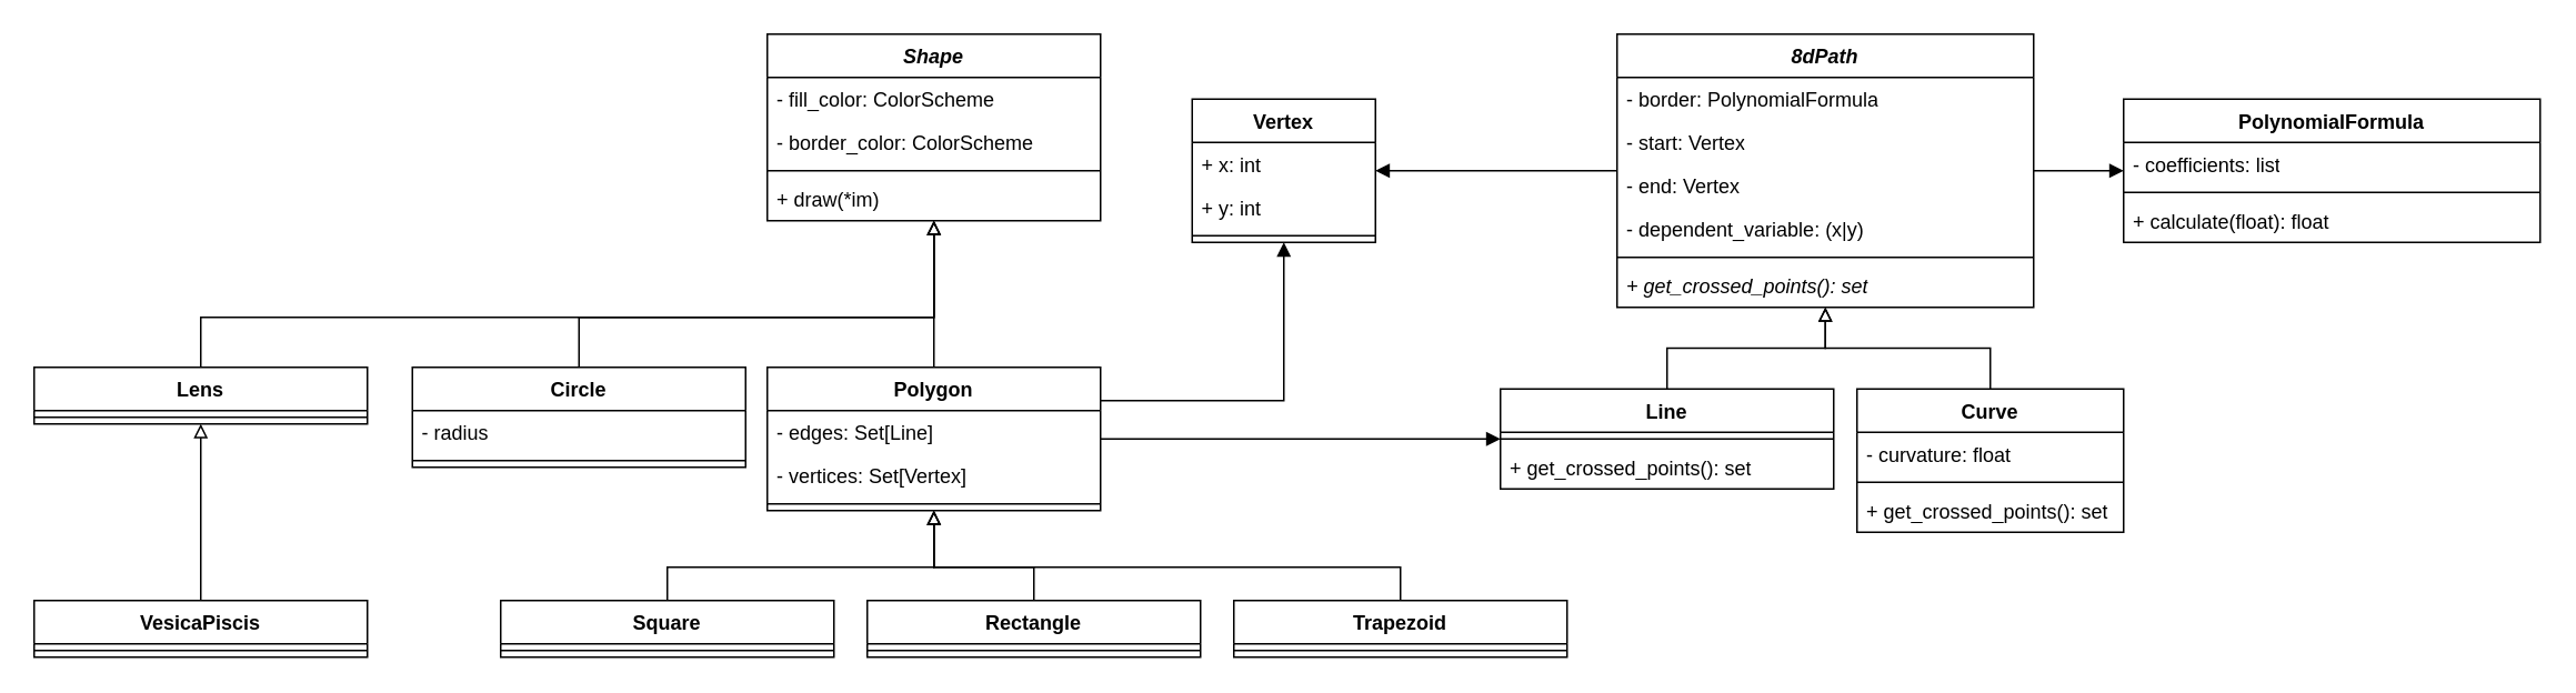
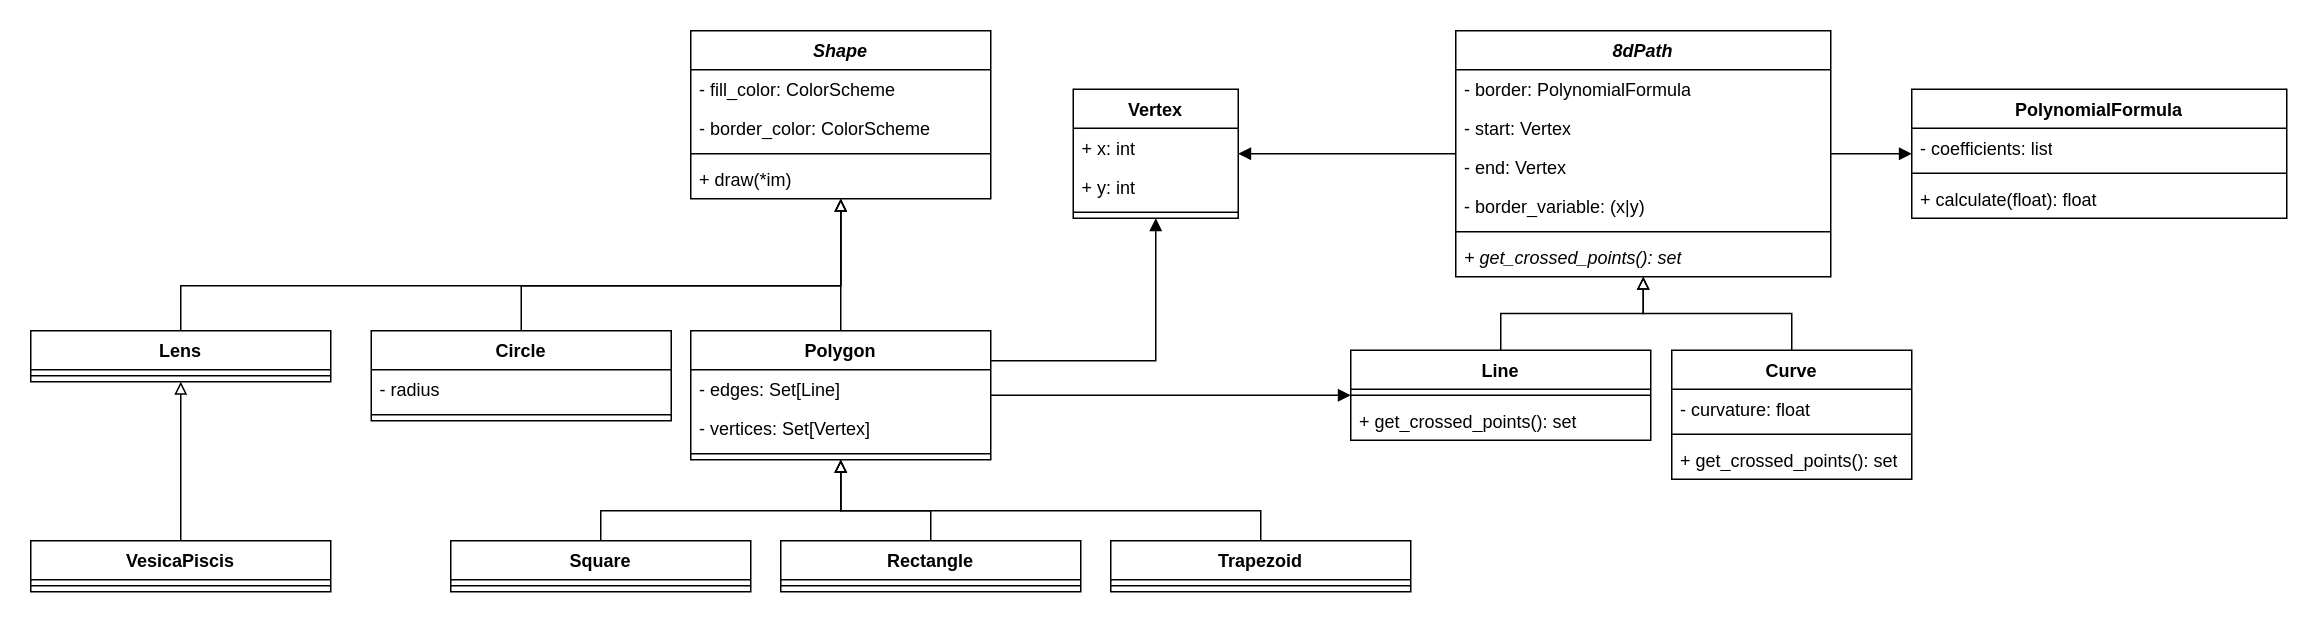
  <mxCell id="0" />
  <mxCell id="1" parent="0" />
  <mxCell id="2" style="edgeStyle=orthogonalEdgeStyle;rounded=0;orthogonalLoop=1;jettySize=auto;html=1;fontFamily=Helvetica;fontSize=12;fontColor=default;endArrow=block;endFill=1;" edge="1" parent="1" source="4" target="11"><mxGeometry relative="1" as="geometry" /></mxCell>
  <mxCell id="3" style="edgeStyle=orthogonalEdgeStyle;rounded=0;orthogonalLoop=1;jettySize=auto;html=1;fontFamily=Helvetica;fontSize=12;fontColor=default;endArrow=block;endFill=1;" edge="1" parent="1" source="4" target="31"><mxGeometry relative="1" as="geometry" /></mxCell>
  <mxCell id="4" value="&lt;i&gt;8dPath&lt;/i&gt;" style="swimlane;fontStyle=1;align=center;verticalAlign=top;childLayout=stackLayout;horizontal=1;startSize=26;horizontalStack=0;resizeParent=1;resizeParentMax=0;resizeLast=0;collapsible=1;marginBottom=0;whiteSpace=wrap;html=1;" vertex="1" parent="1"><mxGeometry x="970" y="20" width="250" height="164" as="geometry" /></mxCell>
  <mxCell id="5" value="- border: PolynomialFormula" style="text;strokeColor=none;fillColor=none;align=left;verticalAlign=top;spacingLeft=4;spacingRight=4;overflow=hidden;rotatable=0;points=[[0,0.5],[1,0.5]];portConstraint=eastwest;whiteSpace=wrap;html=1;" vertex="1" parent="4"><mxGeometry y="26" width="250" height="26" as="geometry" /></mxCell>
  <mxCell id="6" value="- start: Vertex" style="text;strokeColor=none;fillColor=none;align=left;verticalAlign=top;spacingLeft=4;spacingRight=4;overflow=hidden;rotatable=0;points=[[0,0.5],[1,0.5]];portConstraint=eastwest;whiteSpace=wrap;html=1;" vertex="1" parent="4"><mxGeometry y="52" width="250" height="26" as="geometry" /></mxCell>
  <mxCell id="7" value="- end: Vertex" style="text;strokeColor=none;fillColor=none;align=left;verticalAlign=top;spacingLeft=4;spacingRight=4;overflow=hidden;rotatable=0;points=[[0,0.5],[1,0.5]];portConstraint=eastwest;whiteSpace=wrap;html=1;" vertex="1" parent="4"><mxGeometry y="78" width="250" height="26" as="geometry" /></mxCell>
- <mxCell id="8" value="- dependent_variable: (x|y)" style="text;strokeColor=none;fillColor=none;align=left;verticalAlign=top;spacingLeft=4;spacingRight=4;overflow=hidden;rotatable=0;points=[[0,0.5],[1,0.5]];portConstraint=eastwest;whiteSpace=wrap;html=1;" vertex="1" parent="4"><mxGeometry y="104" width="250" height="26" as="geometry" /></mxCell>
+ <mxCell id="8" value="- border_variable: (x|y)" style="text;strokeColor=none;fillColor=none;align=left;verticalAlign=top;spacingLeft=4;spacingRight=4;overflow=hidden;rotatable=0;points=[[0,0.5],[1,0.5]];portConstraint=eastwest;whiteSpace=wrap;html=1;" vertex="1" parent="4"><mxGeometry y="104" width="250" height="26" as="geometry" /></mxCell>
  <mxCell id="9" value="" style="line;strokeWidth=1;fillColor=none;align=left;verticalAlign=middle;spacingTop=-1;spacingLeft=3;spacingRight=3;rotatable=0;labelPosition=right;points=[];portConstraint=eastwest;strokeColor=inherit;" vertex="1" parent="4"><mxGeometry y="130" width="250" height="8" as="geometry" /></mxCell>
  <mxCell id="10" value="&lt;i&gt;+ get_crossed_points(): set&lt;/i&gt;" style="text;strokeColor=none;fillColor=none;align=left;verticalAlign=top;spacingLeft=4;spacingRight=4;overflow=hidden;rotatable=0;points=[[0,0.5],[1,0.5]];portConstraint=eastwest;whiteSpace=wrap;html=1;" vertex="1" parent="4"><mxGeometry y="138" width="250" height="26" as="geometry" /></mxCell>
  <mxCell id="11" value="PolynomialFormula" style="swimlane;fontStyle=1;align=center;verticalAlign=top;childLayout=stackLayout;horizontal=1;startSize=26;horizontalStack=0;resizeParent=1;resizeParentMax=0;resizeLast=0;collapsible=1;marginBottom=0;whiteSpace=wrap;html=1;" vertex="1" parent="1"><mxGeometry x="1274" y="59" width="250" height="86" as="geometry" /></mxCell>
  <mxCell id="12" value="- coefficients: list" style="text;strokeColor=none;fillColor=none;align=left;verticalAlign=top;spacingLeft=4;spacingRight=4;overflow=hidden;rotatable=0;points=[[0,0.5],[1,0.5]];portConstraint=eastwest;whiteSpace=wrap;html=1;" vertex="1" parent="11"><mxGeometry y="26" width="250" height="26" as="geometry" /></mxCell>
  <mxCell id="13" value="" style="line;strokeWidth=1;fillColor=none;align=left;verticalAlign=middle;spacingTop=-1;spacingLeft=3;spacingRight=3;rotatable=0;labelPosition=right;points=[];portConstraint=eastwest;strokeColor=inherit;" vertex="1" parent="11"><mxGeometry y="52" width="250" height="8" as="geometry" /></mxCell>
  <mxCell id="14" value="+ calculate(float): float" style="text;strokeColor=none;fillColor=none;align=left;verticalAlign=top;spacingLeft=4;spacingRight=4;overflow=hidden;rotatable=0;points=[[0,0.5],[1,0.5]];portConstraint=eastwest;whiteSpace=wrap;html=1;" vertex="1" parent="11"><mxGeometry y="60" width="250" height="26" as="geometry" /></mxCell>
  <mxCell id="15" style="edgeStyle=orthogonalEdgeStyle;rounded=0;orthogonalLoop=1;jettySize=auto;html=1;fontFamily=Helvetica;fontSize=12;fontColor=default;endArrow=block;endFill=0;" edge="1" parent="1" source="16" target="4"><mxGeometry relative="1" as="geometry" /></mxCell>
  <mxCell id="16" value="Line" style="swimlane;fontStyle=1;align=center;verticalAlign=top;childLayout=stackLayout;horizontal=1;startSize=26;horizontalStack=0;resizeParent=1;resizeParentMax=0;resizeLast=0;collapsible=1;marginBottom=0;whiteSpace=wrap;html=1;" vertex="1" parent="1"><mxGeometry x="900" y="233" width="200" height="60" as="geometry" /></mxCell>
  <mxCell id="17" value="" style="line;strokeWidth=1;fillColor=none;align=left;verticalAlign=middle;spacingTop=-1;spacingLeft=3;spacingRight=3;rotatable=0;labelPosition=right;points=[];portConstraint=eastwest;strokeColor=inherit;" vertex="1" parent="16"><mxGeometry y="26" width="200" height="8" as="geometry" /></mxCell>
  <mxCell id="18" value="+ get_crossed_points(): set" style="text;strokeColor=none;fillColor=none;align=left;verticalAlign=top;spacingLeft=4;spacingRight=4;overflow=hidden;rotatable=0;points=[[0,0.5],[1,0.5]];portConstraint=eastwest;whiteSpace=wrap;html=1;" vertex="1" parent="16"><mxGeometry y="34" width="200" height="26" as="geometry" /></mxCell>
  <mxCell id="19" style="edgeStyle=orthogonalEdgeStyle;rounded=0;orthogonalLoop=1;jettySize=auto;html=1;fontFamily=Helvetica;fontSize=12;fontColor=default;endArrow=block;endFill=0;" edge="1" parent="1" source="20" target="4"><mxGeometry relative="1" as="geometry" /></mxCell>
  <mxCell id="20" value="Curve" style="swimlane;fontStyle=1;align=center;verticalAlign=top;childLayout=stackLayout;horizontal=1;startSize=26;horizontalStack=0;resizeParent=1;resizeParentMax=0;resizeLast=0;collapsible=1;marginBottom=0;whiteSpace=wrap;html=1;" vertex="1" parent="1"><mxGeometry x="1114" y="233" width="160" height="86" as="geometry" /></mxCell>
  <mxCell id="21" value="- curvature: float" style="text;strokeColor=none;fillColor=none;align=left;verticalAlign=top;spacingLeft=4;spacingRight=4;overflow=hidden;rotatable=0;points=[[0,0.5],[1,0.5]];portConstraint=eastwest;whiteSpace=wrap;html=1;" vertex="1" parent="20"><mxGeometry y="26" width="160" height="26" as="geometry" /></mxCell>
  <mxCell id="22" value="" style="line;strokeWidth=1;fillColor=none;align=left;verticalAlign=middle;spacingTop=-1;spacingLeft=3;spacingRight=3;rotatable=0;labelPosition=right;points=[];portConstraint=eastwest;strokeColor=inherit;" vertex="1" parent="20"><mxGeometry y="52" width="160" height="8" as="geometry" /></mxCell>
  <mxCell id="23" value="+ get_crossed_points(): set" style="text;strokeColor=none;fillColor=none;align=left;verticalAlign=top;spacingLeft=4;spacingRight=4;overflow=hidden;rotatable=0;points=[[0,0.5],[1,0.5]];portConstraint=eastwest;whiteSpace=wrap;html=1;" vertex="1" parent="20"><mxGeometry y="60" width="160" height="26" as="geometry" /></mxCell>
  <mxCell id="24" style="edgeStyle=orthogonalEdgeStyle;rounded=0;orthogonalLoop=1;jettySize=auto;html=1;fontFamily=Helvetica;fontSize=12;fontColor=default;endArrow=block;endFill=1;" edge="1" parent="1" source="27" target="31"><mxGeometry relative="1" as="geometry"><Array as="points"><mxPoint x="770" y="240" /></Array></mxGeometry></mxCell>
  <mxCell id="25" style="edgeStyle=orthogonalEdgeStyle;rounded=0;orthogonalLoop=1;jettySize=auto;html=1;fontFamily=Helvetica;fontSize=12;fontColor=default;endArrow=block;endFill=1;" edge="1" parent="1" source="27" target="16"><mxGeometry relative="1" as="geometry" /></mxCell>
  <mxCell id="26" style="edgeStyle=orthogonalEdgeStyle;rounded=0;orthogonalLoop=1;jettySize=auto;html=1;fontFamily=Helvetica;fontSize=12;fontColor=default;endArrow=block;endFill=0;" edge="1" parent="1" source="27" target="35"><mxGeometry relative="1" as="geometry" /></mxCell>
  <mxCell id="27" value="Polygon" style="swimlane;fontStyle=1;align=center;verticalAlign=top;childLayout=stackLayout;horizontal=1;startSize=26;horizontalStack=0;resizeParent=1;resizeParentMax=0;resizeLast=0;collapsible=1;marginBottom=0;whiteSpace=wrap;html=1;fontFamily=Helvetica;fontSize=12;fontColor=default;fillColor=none;gradientColor=none;" vertex="1" parent="1"><mxGeometry x="460" y="220" width="200" height="86" as="geometry" /></mxCell>
  <mxCell id="28" value="- edges: Set[Line]" style="text;strokeColor=none;fillColor=none;align=left;verticalAlign=top;spacingLeft=4;spacingRight=4;overflow=hidden;rotatable=0;points=[[0,0.5],[1,0.5]];portConstraint=eastwest;whiteSpace=wrap;html=1;" vertex="1" parent="27"><mxGeometry y="26" width="200" height="26" as="geometry" /></mxCell>
  <mxCell id="29" value="- vertices: Set[Vertex]" style="text;strokeColor=none;fillColor=none;align=left;verticalAlign=top;spacingLeft=4;spacingRight=4;overflow=hidden;rotatable=0;points=[[0,0.5],[1,0.5]];portConstraint=eastwest;whiteSpace=wrap;html=1;" vertex="1" parent="27"><mxGeometry y="52" width="200" height="26" as="geometry" /></mxCell>
  <mxCell id="30" value="" style="line;strokeWidth=1;fillColor=none;align=left;verticalAlign=middle;spacingTop=-1;spacingLeft=3;spacingRight=3;rotatable=0;labelPosition=right;points=[];portConstraint=eastwest;strokeColor=inherit;fontFamily=Helvetica;fontSize=12;fontColor=default;html=1;" vertex="1" parent="27"><mxGeometry y="78" width="200" height="8" as="geometry" /></mxCell>
  <mxCell id="31" value="Vertex" style="swimlane;fontStyle=1;align=center;verticalAlign=top;childLayout=stackLayout;horizontal=1;startSize=26;horizontalStack=0;resizeParent=1;resizeParentMax=0;resizeLast=0;collapsible=1;marginBottom=0;whiteSpace=wrap;html=1;" vertex="1" parent="1"><mxGeometry x="715" y="59" width="110" height="86" as="geometry" /></mxCell>
  <mxCell id="32" value="+ x: int" style="text;strokeColor=none;fillColor=none;align=left;verticalAlign=top;spacingLeft=4;spacingRight=4;overflow=hidden;rotatable=0;points=[[0,0.5],[1,0.5]];portConstraint=eastwest;whiteSpace=wrap;html=1;" vertex="1" parent="31"><mxGeometry y="26" width="110" height="26" as="geometry" /></mxCell>
  <mxCell id="33" value="+ y: int" style="text;strokeColor=none;fillColor=none;align=left;verticalAlign=top;spacingLeft=4;spacingRight=4;overflow=hidden;rotatable=0;points=[[0,0.5],[1,0.5]];portConstraint=eastwest;whiteSpace=wrap;html=1;" vertex="1" parent="31"><mxGeometry y="52" width="110" height="26" as="geometry" /></mxCell>
  <mxCell id="34" value="" style="line;strokeWidth=1;fillColor=none;align=left;verticalAlign=middle;spacingTop=-1;spacingLeft=3;spacingRight=3;rotatable=0;labelPosition=right;points=[];portConstraint=eastwest;strokeColor=inherit;" vertex="1" parent="31"><mxGeometry y="78" width="110" height="8" as="geometry" /></mxCell>
  <mxCell id="35" value="&lt;i&gt;Shape&lt;/i&gt;" style="swimlane;fontStyle=1;align=center;verticalAlign=top;childLayout=stackLayout;horizontal=1;startSize=26;horizontalStack=0;resizeParent=1;resizeParentMax=0;resizeLast=0;collapsible=1;marginBottom=0;whiteSpace=wrap;html=1;fontFamily=Helvetica;fontSize=12;fontColor=default;fillColor=none;gradientColor=none;" vertex="1" parent="1"><mxGeometry x="460" y="20" width="200" height="112" as="geometry" /></mxCell>
  <mxCell id="36" value="- fill_color: ColorScheme" style="text;strokeColor=none;fillColor=none;align=left;verticalAlign=top;spacingLeft=4;spacingRight=4;overflow=hidden;rotatable=0;points=[[0,0.5],[1,0.5]];portConstraint=eastwest;whiteSpace=wrap;html=1;" vertex="1" parent="35"><mxGeometry y="26" width="200" height="26" as="geometry" /></mxCell>
  <mxCell id="37" value="- border_color: ColorScheme" style="text;strokeColor=none;fillColor=none;align=left;verticalAlign=top;spacingLeft=4;spacingRight=4;overflow=hidden;rotatable=0;points=[[0,0.5],[1,0.5]];portConstraint=eastwest;whiteSpace=wrap;html=1;" vertex="1" parent="35"><mxGeometry y="52" width="200" height="26" as="geometry" /></mxCell>
  <mxCell id="38" value="" style="line;strokeWidth=1;fillColor=none;align=left;verticalAlign=middle;spacingTop=-1;spacingLeft=3;spacingRight=3;rotatable=0;labelPosition=right;points=[];portConstraint=eastwest;strokeColor=inherit;fontFamily=Helvetica;fontSize=12;fontColor=default;html=1;" vertex="1" parent="35"><mxGeometry y="78" width="200" height="8" as="geometry" /></mxCell>
  <mxCell id="39" value="+ draw(*im)" style="text;strokeColor=none;fillColor=none;align=left;verticalAlign=top;spacingLeft=4;spacingRight=4;overflow=hidden;rotatable=0;points=[[0,0.5],[1,0.5]];portConstraint=eastwest;whiteSpace=wrap;html=1;" vertex="1" parent="35"><mxGeometry y="86" width="200" height="26" as="geometry" /></mxCell>
  <mxCell id="40" style="edgeStyle=orthogonalEdgeStyle;rounded=0;orthogonalLoop=1;jettySize=auto;html=1;fontFamily=Helvetica;fontSize=12;fontColor=default;endArrow=block;endFill=0;" edge="1" parent="1" source="41" target="35"><mxGeometry relative="1" as="geometry"><Array as="points"><mxPoint x="347" y="190" /><mxPoint x="560" y="190" /></Array></mxGeometry></mxCell>
  <mxCell id="41" value="Circle" style="swimlane;fontStyle=1;align=center;verticalAlign=top;childLayout=stackLayout;horizontal=1;startSize=26;horizontalStack=0;resizeParent=1;resizeParentMax=0;resizeLast=0;collapsible=1;marginBottom=0;whiteSpace=wrap;html=1;fontFamily=Helvetica;fontSize=12;fontColor=default;fillColor=none;gradientColor=none;" vertex="1" parent="1"><mxGeometry x="247" y="220" width="200" height="60" as="geometry" /></mxCell>
  <mxCell id="42" value="- radius" style="text;strokeColor=none;fillColor=none;align=left;verticalAlign=top;spacingLeft=4;spacingRight=4;overflow=hidden;rotatable=0;points=[[0,0.5],[1,0.5]];portConstraint=eastwest;whiteSpace=wrap;html=1;" vertex="1" parent="41"><mxGeometry y="26" width="200" height="26" as="geometry" /></mxCell>
  <mxCell id="43" value="" style="line;strokeWidth=1;fillColor=none;align=left;verticalAlign=middle;spacingTop=-1;spacingLeft=3;spacingRight=3;rotatable=0;labelPosition=right;points=[];portConstraint=eastwest;strokeColor=inherit;fontFamily=Helvetica;fontSize=12;fontColor=default;html=1;" vertex="1" parent="41"><mxGeometry y="52" width="200" height="8" as="geometry" /></mxCell>
  <mxCell id="44" style="edgeStyle=orthogonalEdgeStyle;rounded=0;orthogonalLoop=1;jettySize=auto;html=1;fontFamily=Helvetica;fontSize=12;fontColor=default;endArrow=block;endFill=0;" edge="1" parent="1" source="45" target="27"><mxGeometry relative="1" as="geometry"><Array as="points"><mxPoint x="400" y="340" /><mxPoint x="560" y="340" /></Array></mxGeometry></mxCell>
  <mxCell id="45" value="Square" style="swimlane;fontStyle=1;align=center;verticalAlign=top;childLayout=stackLayout;horizontal=1;startSize=26;horizontalStack=0;resizeParent=1;resizeParentMax=0;resizeLast=0;collapsible=1;marginBottom=0;whiteSpace=wrap;html=1;fontFamily=Helvetica;fontSize=12;fontColor=default;fillColor=none;gradientColor=none;" vertex="1" parent="1"><mxGeometry x="300" y="360" width="200" height="34" as="geometry" /></mxCell>
  <mxCell id="46" value="" style="line;strokeWidth=1;fillColor=none;align=left;verticalAlign=middle;spacingTop=-1;spacingLeft=3;spacingRight=3;rotatable=0;labelPosition=right;points=[];portConstraint=eastwest;strokeColor=inherit;fontFamily=Helvetica;fontSize=12;fontColor=default;html=1;" vertex="1" parent="45"><mxGeometry y="26" width="200" height="8" as="geometry" /></mxCell>
  <mxCell id="47" style="edgeStyle=orthogonalEdgeStyle;rounded=0;orthogonalLoop=1;jettySize=auto;html=1;fontFamily=Helvetica;fontSize=12;fontColor=default;endArrow=block;endFill=0;" edge="1" parent="1" source="48" target="35"><mxGeometry relative="1" as="geometry"><Array as="points"><mxPoint x="120" y="190" /><mxPoint x="560" y="190" /></Array></mxGeometry></mxCell>
  <mxCell id="48" value="Lens" style="swimlane;fontStyle=1;align=center;verticalAlign=top;childLayout=stackLayout;horizontal=1;startSize=26;horizontalStack=0;resizeParent=1;resizeParentMax=0;resizeLast=0;collapsible=1;marginBottom=0;whiteSpace=wrap;html=1;fontFamily=Helvetica;fontSize=12;fontColor=default;fillColor=none;gradientColor=none;" vertex="1" parent="1"><mxGeometry x="20" y="220" width="200" height="34" as="geometry" /></mxCell>
  <mxCell id="49" value="" style="line;strokeWidth=1;fillColor=none;align=left;verticalAlign=middle;spacingTop=-1;spacingLeft=3;spacingRight=3;rotatable=0;labelPosition=right;points=[];portConstraint=eastwest;strokeColor=inherit;fontFamily=Helvetica;fontSize=12;fontColor=default;html=1;" vertex="1" parent="48"><mxGeometry y="26" width="200" height="8" as="geometry" /></mxCell>
  <mxCell id="50" style="edgeStyle=orthogonalEdgeStyle;rounded=0;orthogonalLoop=1;jettySize=auto;html=1;fontFamily=Helvetica;fontSize=12;fontColor=default;endArrow=block;endFill=0;" edge="1" parent="1" source="51" target="48"><mxGeometry relative="1" as="geometry" /></mxCell>
  <mxCell id="51" value="VesicaPiscis" style="swimlane;fontStyle=1;align=center;verticalAlign=top;childLayout=stackLayout;horizontal=1;startSize=26;horizontalStack=0;resizeParent=1;resizeParentMax=0;resizeLast=0;collapsible=1;marginBottom=0;whiteSpace=wrap;html=1;fontFamily=Helvetica;fontSize=12;fontColor=default;fillColor=none;gradientColor=none;" vertex="1" parent="1"><mxGeometry x="20" y="360" width="200" height="34" as="geometry" /></mxCell>
  <mxCell id="52" value="" style="line;strokeWidth=1;fillColor=none;align=left;verticalAlign=middle;spacingTop=-1;spacingLeft=3;spacingRight=3;rotatable=0;labelPosition=right;points=[];portConstraint=eastwest;strokeColor=inherit;fontFamily=Helvetica;fontSize=12;fontColor=default;html=1;" vertex="1" parent="51"><mxGeometry y="26" width="200" height="8" as="geometry" /></mxCell>
  <mxCell id="53" style="edgeStyle=orthogonalEdgeStyle;rounded=0;orthogonalLoop=1;jettySize=auto;html=1;fontFamily=Helvetica;fontSize=12;fontColor=default;endArrow=block;endFill=0;" edge="1" parent="1" source="54" target="27"><mxGeometry relative="1" as="geometry"><Array as="points"><mxPoint x="620" y="340" /><mxPoint x="560" y="340" /></Array></mxGeometry></mxCell>
  <mxCell id="54" value="Rectangle" style="swimlane;fontStyle=1;align=center;verticalAlign=top;childLayout=stackLayout;horizontal=1;startSize=26;horizontalStack=0;resizeParent=1;resizeParentMax=0;resizeLast=0;collapsible=1;marginBottom=0;whiteSpace=wrap;html=1;fontFamily=Helvetica;fontSize=12;fontColor=default;fillColor=none;gradientColor=none;" vertex="1" parent="1"><mxGeometry x="520" y="360" width="200" height="34" as="geometry" /></mxCell>
  <mxCell id="55" value="" style="line;strokeWidth=1;fillColor=none;align=left;verticalAlign=middle;spacingTop=-1;spacingLeft=3;spacingRight=3;rotatable=0;labelPosition=right;points=[];portConstraint=eastwest;strokeColor=inherit;fontFamily=Helvetica;fontSize=12;fontColor=default;html=1;" vertex="1" parent="54"><mxGeometry y="26" width="200" height="8" as="geometry" /></mxCell>
  <mxCell id="56" style="edgeStyle=orthogonalEdgeStyle;rounded=0;orthogonalLoop=1;jettySize=auto;html=1;fontFamily=Helvetica;fontSize=12;fontColor=default;endArrow=block;endFill=0;" edge="1" parent="1" source="57" target="27"><mxGeometry relative="1" as="geometry"><Array as="points"><mxPoint x="840" y="340" /><mxPoint x="560" y="340" /></Array></mxGeometry></mxCell>
  <mxCell id="57" value="Trapezoid" style="swimlane;fontStyle=1;align=center;verticalAlign=top;childLayout=stackLayout;horizontal=1;startSize=26;horizontalStack=0;resizeParent=1;resizeParentMax=0;resizeLast=0;collapsible=1;marginBottom=0;whiteSpace=wrap;html=1;fontFamily=Helvetica;fontSize=12;fontColor=default;fillColor=none;gradientColor=none;" vertex="1" parent="1"><mxGeometry x="740" y="360" width="200" height="34" as="geometry" /></mxCell>
  <mxCell id="58" value="" style="line;strokeWidth=1;fillColor=none;align=left;verticalAlign=middle;spacingTop=-1;spacingLeft=3;spacingRight=3;rotatable=0;labelPosition=right;points=[];portConstraint=eastwest;strokeColor=inherit;fontFamily=Helvetica;fontSize=12;fontColor=default;html=1;" vertex="1" parent="57"><mxGeometry y="26" width="200" height="8" as="geometry" /></mxCell>
